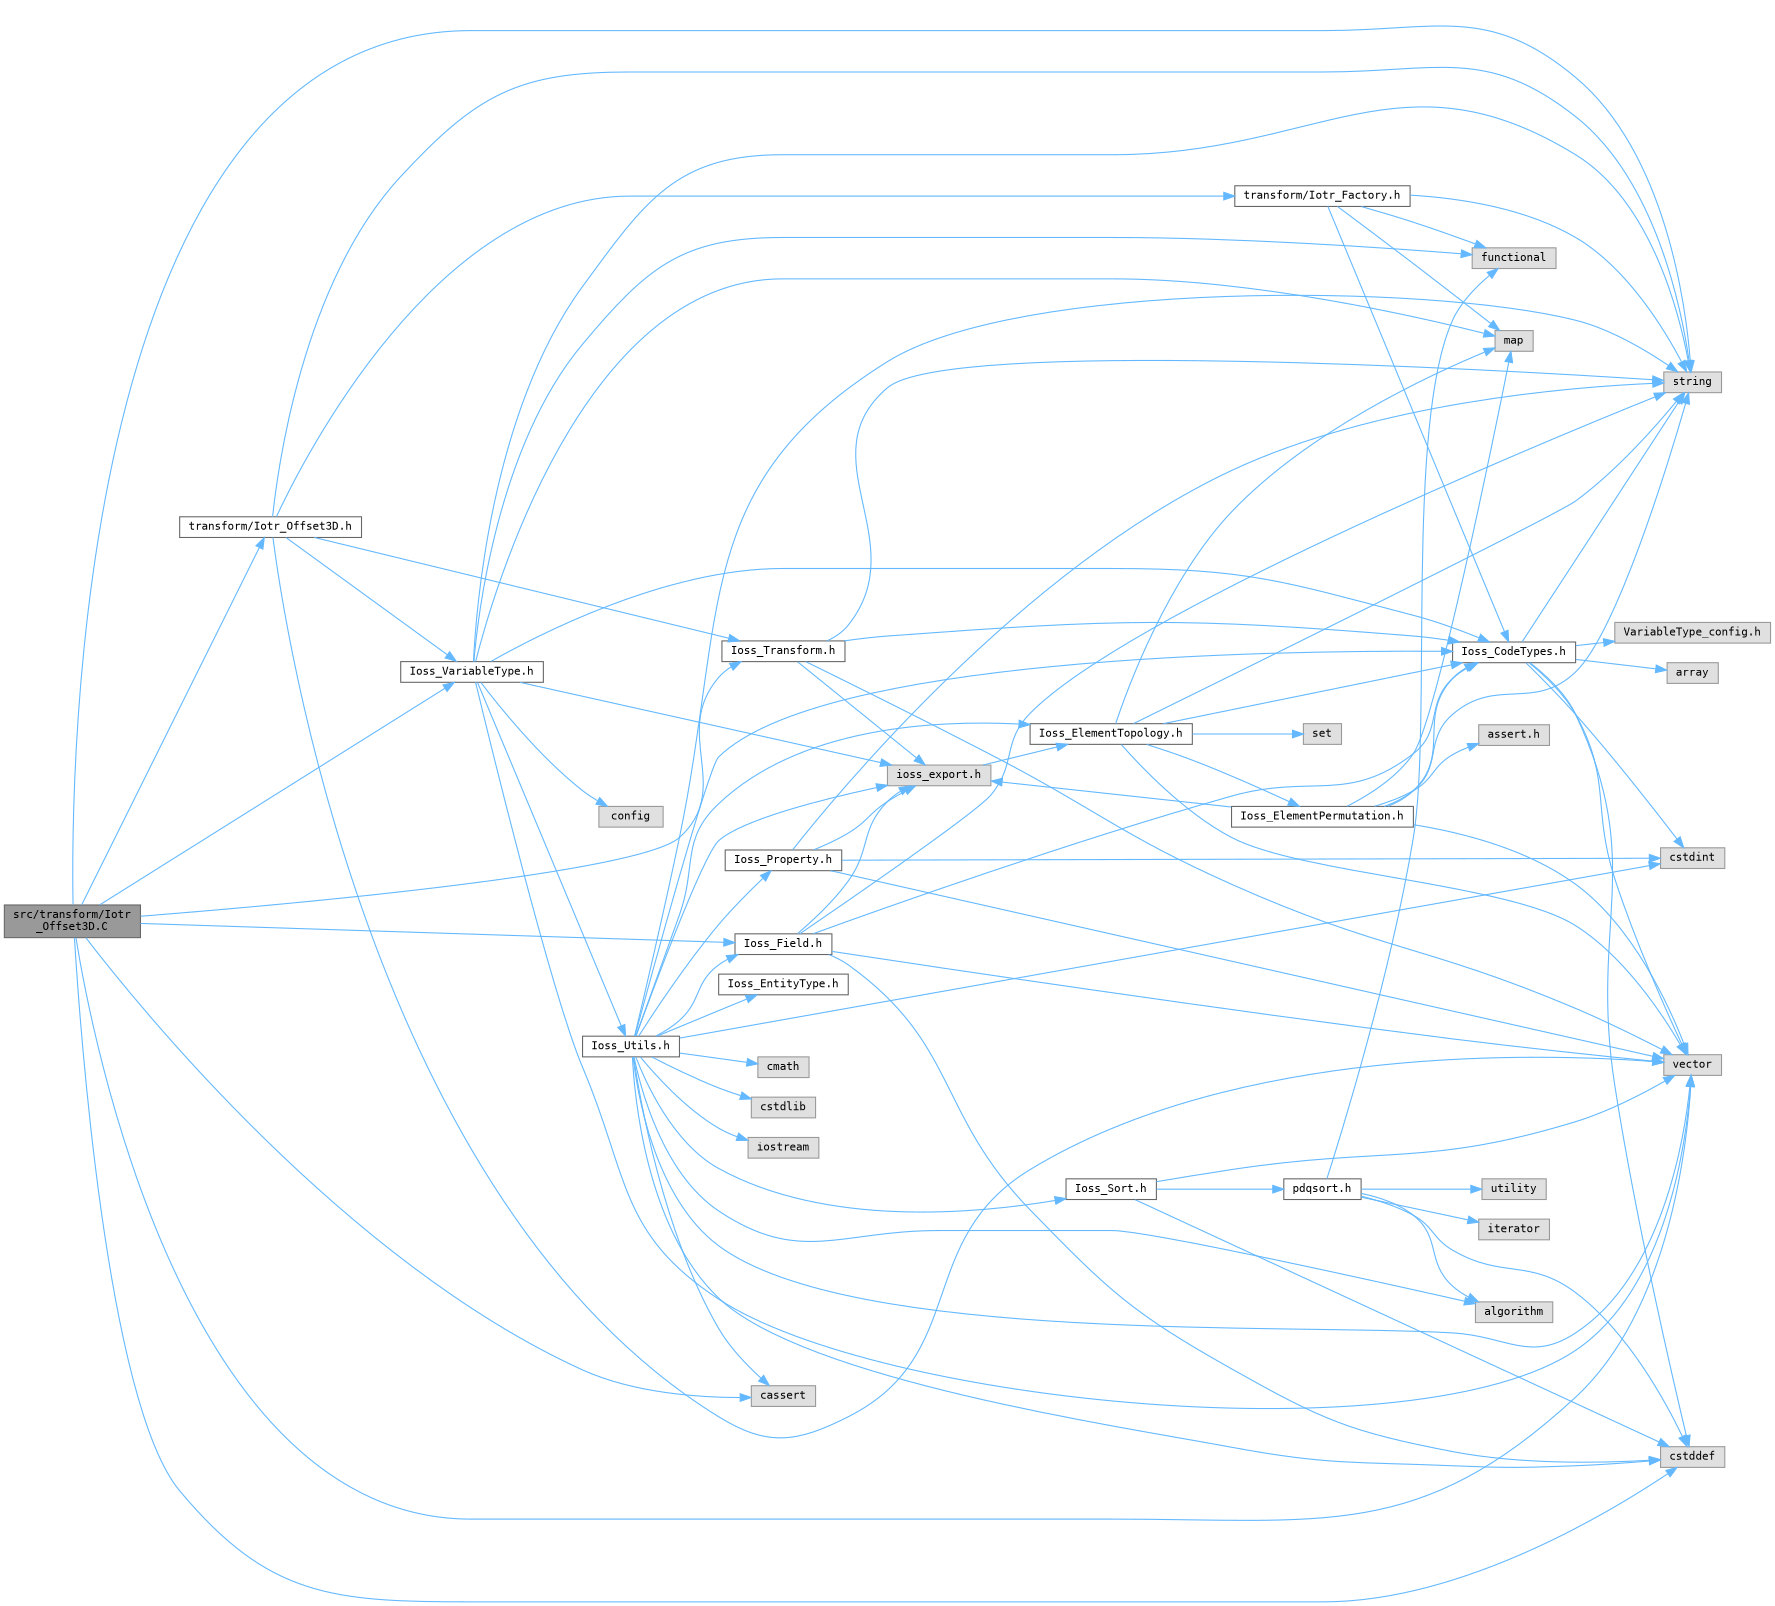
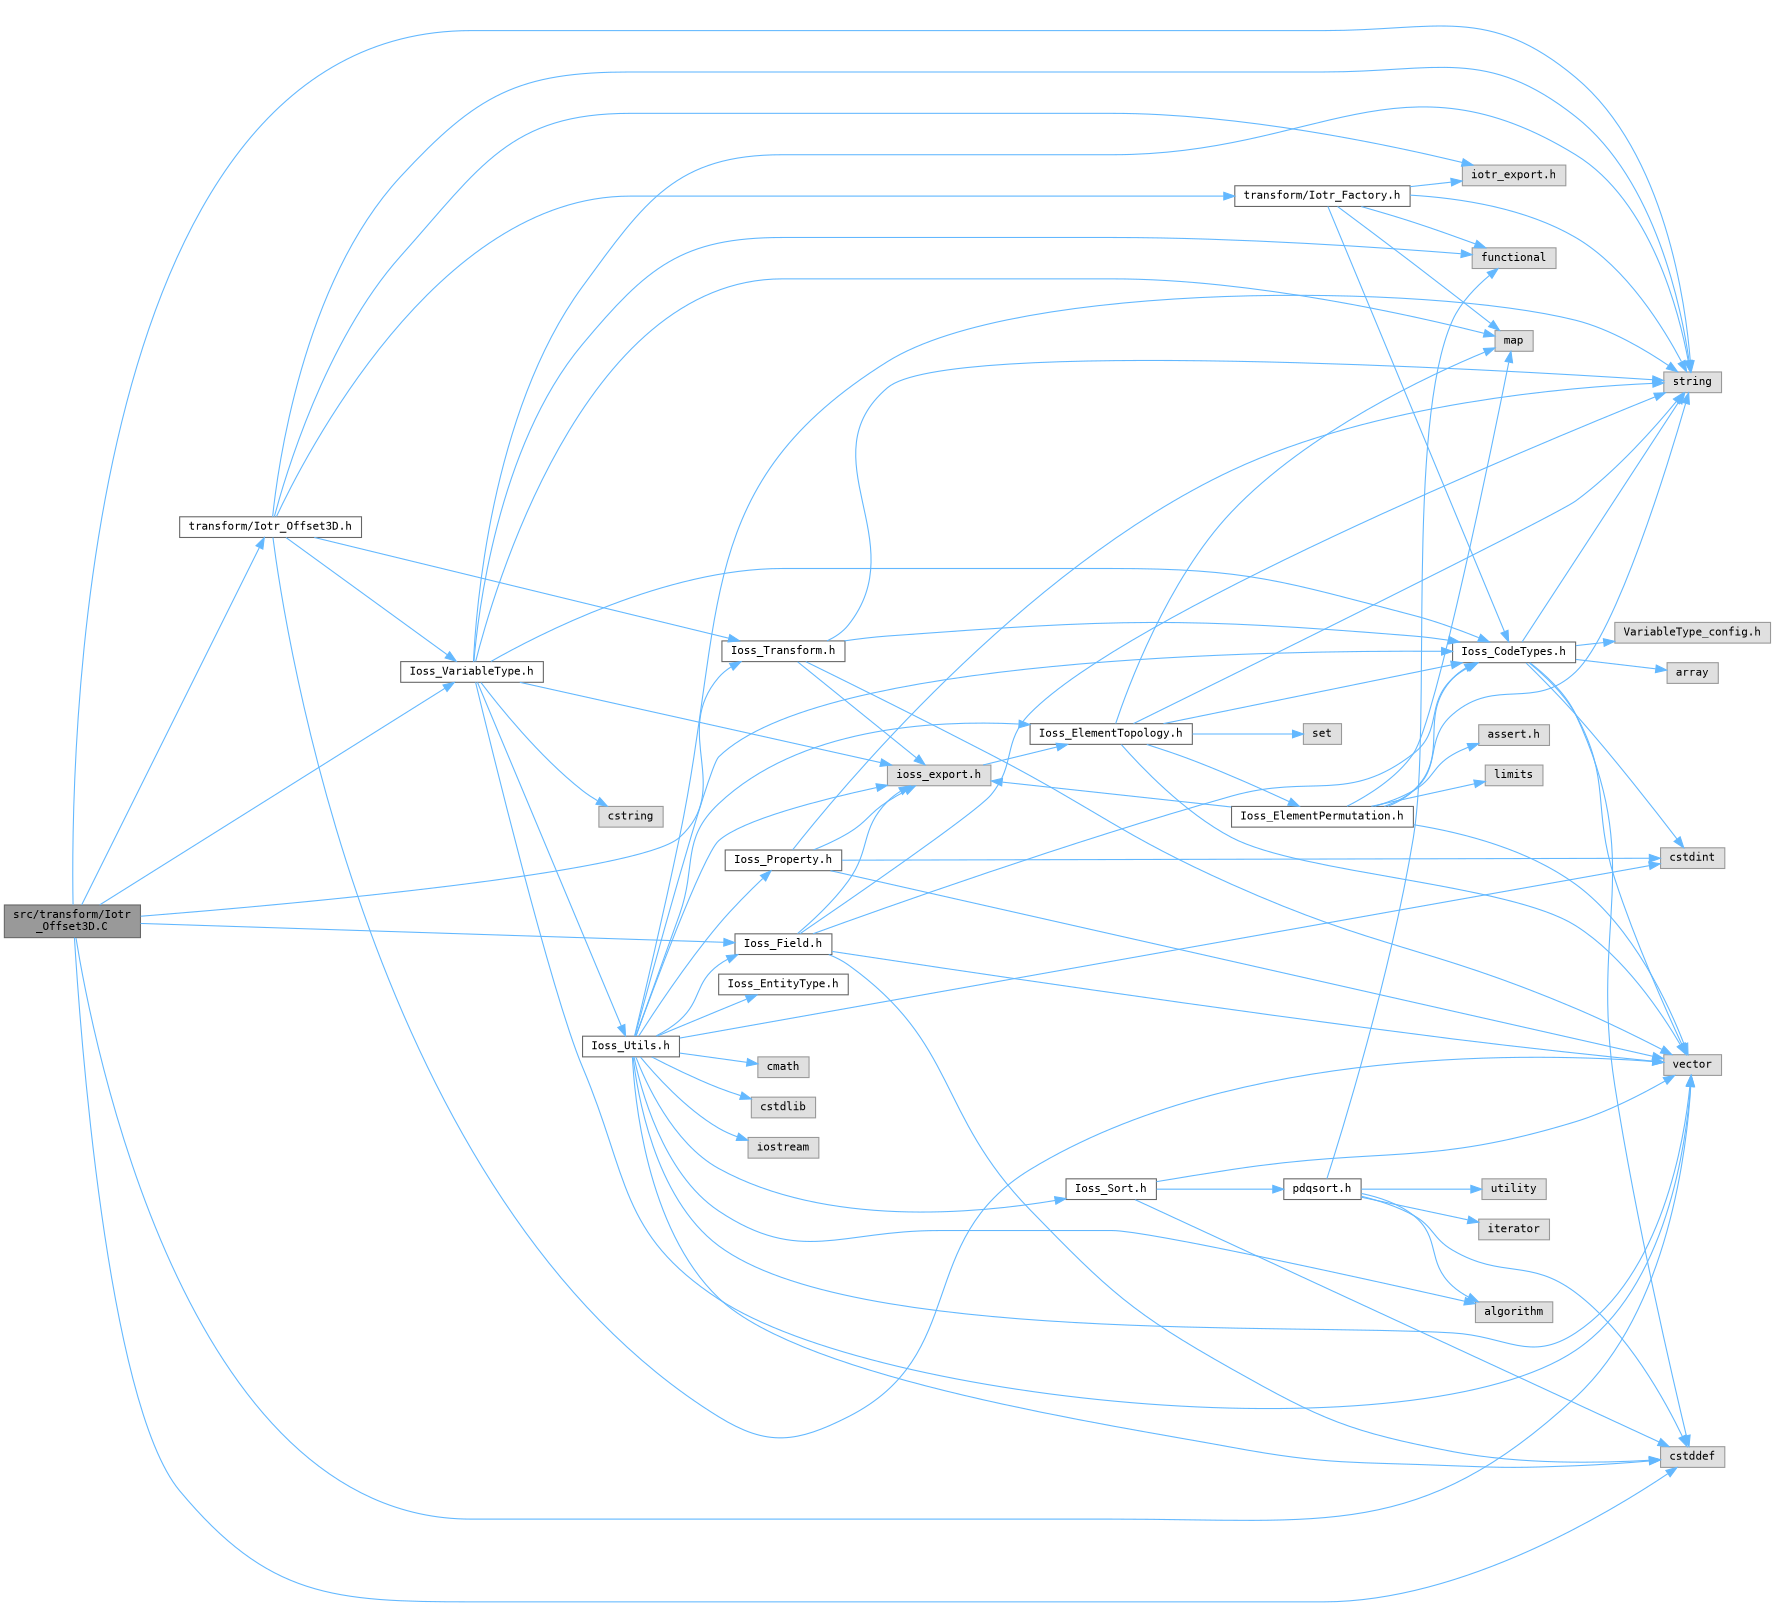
  digraph {
    fontname="DejaVu Sans Mono"
    rankdir=LR
    node [color=grey60 fillcolor="#E0E0E0" fontname="DejaVu Sans Mono" fontsize=10 shape=box style=filled]
    edge [color=steelblue1 fontname="DejaVu Sans Mono" fontsize=10 labelfontname=Helvetica labelfontsize=10 style=solid]
    n1 [color=gray40 fillcolor=grey60 fontcolor=black height=0.2 label="src/transform/Iotr\l_Offset3D.C" width=0.4]
    n2 [color=grey40 fillcolor=white height=0.2 label="Ioss_Field.h" width=0.4]
    n3 [height=0.2 label=cstddef width=0.4]
    n4 [height=0.2 label=string width=0.4]
    n5 [height=0.2 label=vector width=0.4]
    n6 [color=grey40 fillcolor=white height=0.2 label="Ioss_VariableType.h" width=0.4]
-   n7 [height=0.2 label=cassert width=0.4]
    n8 [color=grey40 fillcolor=white height=0.2 label="transform/Iotr_Offset3D.h" width=0.4]
    n9 [color=grey40 fillcolor=white height=0.2 label="Ioss_Transform.h" width=0.4]
    n10 [height=0.2 label="ioss_export.h" width=0.4]
    n11 [color=grey40 fillcolor=white height=0.2 label="Ioss_CodeTypes.h" width=0.4]
    n12 [color=grey40 fillcolor=white height=0.2 label="Ioss_Utils.h" width=0.4]
    n13 [height=0.2 label=map width=0.4]
    n14 [height=0.2 label=functional width=0.4]
-   n15 [height=0.2 label=config width=0.4]
+   n15 [height=0.2 label=cstring width=0.4]
+   n16 [height=0.2 label="iotr_export.h" width=0.4]
    n17 [color=grey40 fillcolor=white height=0.2 label="transform/Iotr_Factory.h" width=0.4]
    n18 [color=grey40 fillcolor=white height=0.2 label="Ioss_ElementTopology.h" width=0.4]
    n19 [height=0.2 label=array width=0.4]
    n20 [height=0.2 label=cstdint width=0.4]
    n21 [height=0.2 label="VariableType_config.h" width=0.4]
    n22 [color=grey40 fillcolor=white height=0.2 label="Ioss_EntityType.h" width=0.4]
    n23 [color=grey40 fillcolor=white height=0.2 label="Ioss_Property.h" width=0.4]
    n24 [color=grey40 fillcolor=white height=0.2 label="Ioss_Sort.h" width=0.4]
    n25 [height=0.2 label=algorithm width=0.4]
    n26 [height=0.2 label=cmath width=0.4]
    n27 [height=0.2 label=cstdlib width=0.4]
    n28 [height=0.2 label=iostream width=0.4]
    n29 [color=grey40 fillcolor=white height=0.2 label="Ioss_ElementPermutation.h" width=0.4]
    n30 [height=0.2 label=set width=0.4]
    n31 [color=grey40 fillcolor=white height=0.2 label="pdqsort.h" width=0.4]
    n32 [height=0.2 label="assert.h" width=0.4]
+   n33 [height=0.2 label=limits width=0.4]
    n34 [height=0.2 label=iterator width=0.4]
    n35 [height=0.2 label=utility width=0.4]
    n1 -> n2
    n1 -> n3
    n1 -> n4
    n1 -> n5
    n1 -> n6
-   n1 -> n7
    n1 -> n8
    n1 -> n9
    n2 -> n3
    n2 -> n4
    n2 -> n5
    n2 -> n10
    n2 -> n11
    n6 -> n4
    n6 -> n5
    n6 -> n10
    n6 -> n11
    n6 -> n12
    n6 -> n13
    n6 -> n14
    n6 -> n15
    n8 -> n4
    n8 -> n5
    n8 -> n6
    n8 -> n9
+   n8 -> n16
    n8 -> n17
    n9 -> n4
    n9 -> n5
    n9 -> n10
    n9 -> n11
    n10 -> n18
    n11 -> n3
    n11 -> n4
    n11 -> n5
    n11 -> n19
    n11 -> n20
    n11 -> n21
    n12 -> n2
    n12 -> n3
    n12 -> n4
    n12 -> n5
-   n12 -> n7
    n12 -> n10
    n12 -> n11
    n12 -> n18
    n12 -> n20
    n12 -> n22
    n12 -> n23
    n12 -> n24
    n12 -> n25
    n12 -> n26
    n12 -> n27
    n12 -> n28
    n17 -> n4
    n17 -> n11
    n17 -> n13
    n17 -> n14
+   n17 -> n16
    n18 -> n4
    n18 -> n5
    n18 -> n11
    n18 -> n13
    n18 -> n29
    n18 -> n30
    n23 -> n4
    n23 -> n5
    n23 -> n10
    n23 -> n20
    n24 -> n3
    n24 -> n5
    n24 -> n31
    n29 -> n4
    n29 -> n5
    n29 -> n10
    n29 -> n11
    n29 -> n13
    n29 -> n32
+   n29 -> n33
    n31 -> n3
    n31 -> n14
    n31 -> n25
    n31 -> n34
    n31 -> n35
  }
